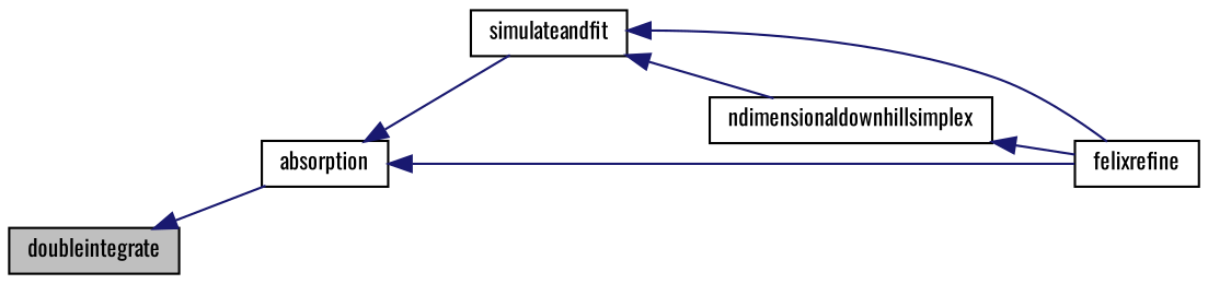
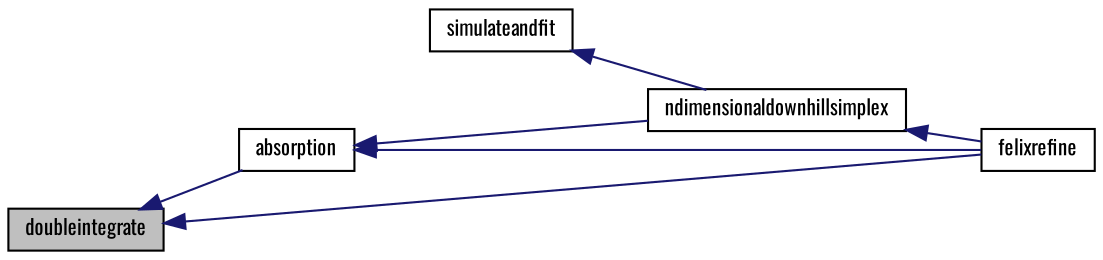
  digraph {
    fontname=Oswald
    rankdir=LR
    node [color=black fillcolor=white fontname=Oswald fontsize=10 shape=record style=filled]
    edge [color=midnightblue dir=back fontname=Oswald fontsize=10 labelfontname=Helvetica labelfontsize=10 style=solid]
    n1 [fillcolor=grey75 fontcolor=black height=0.2 label=doubleintegrate width=0.4]
    n2 [height=0.2 label=absorption width=0.4]
    n3 [height=0.2 label=simulateandfit width=0.4]
    n4 [height=0.2 label=felixrefine width=0.4]
    n5 [height=0.2 label=ndimensionaldownhillsimplex width=0.4]
    n1 -> n2
-   n2 -> n3
+   n2 -> n5
    n2 -> n4
-   n3 -> n4
+   n1 -> n4
    n3 -> n5
    n5 -> n4
  }
